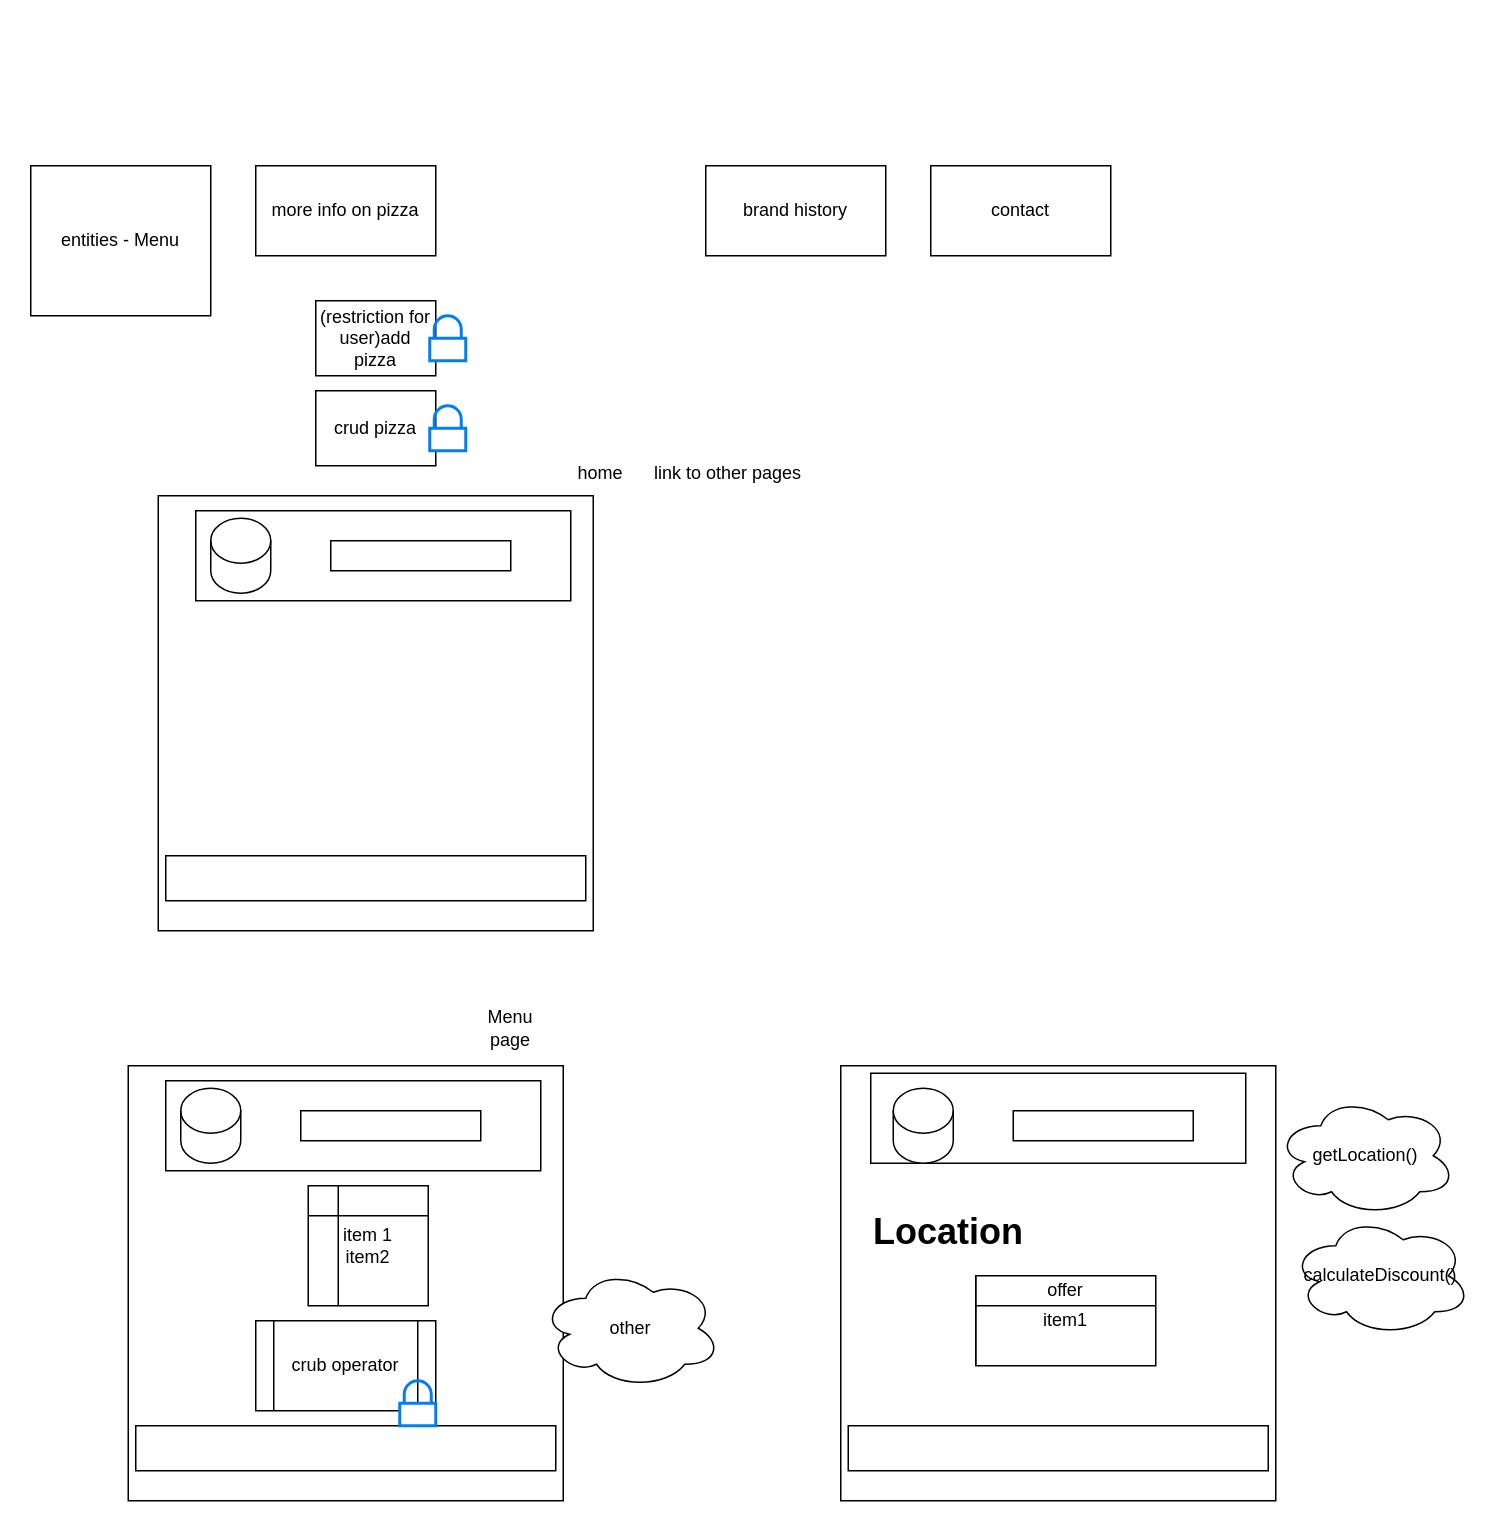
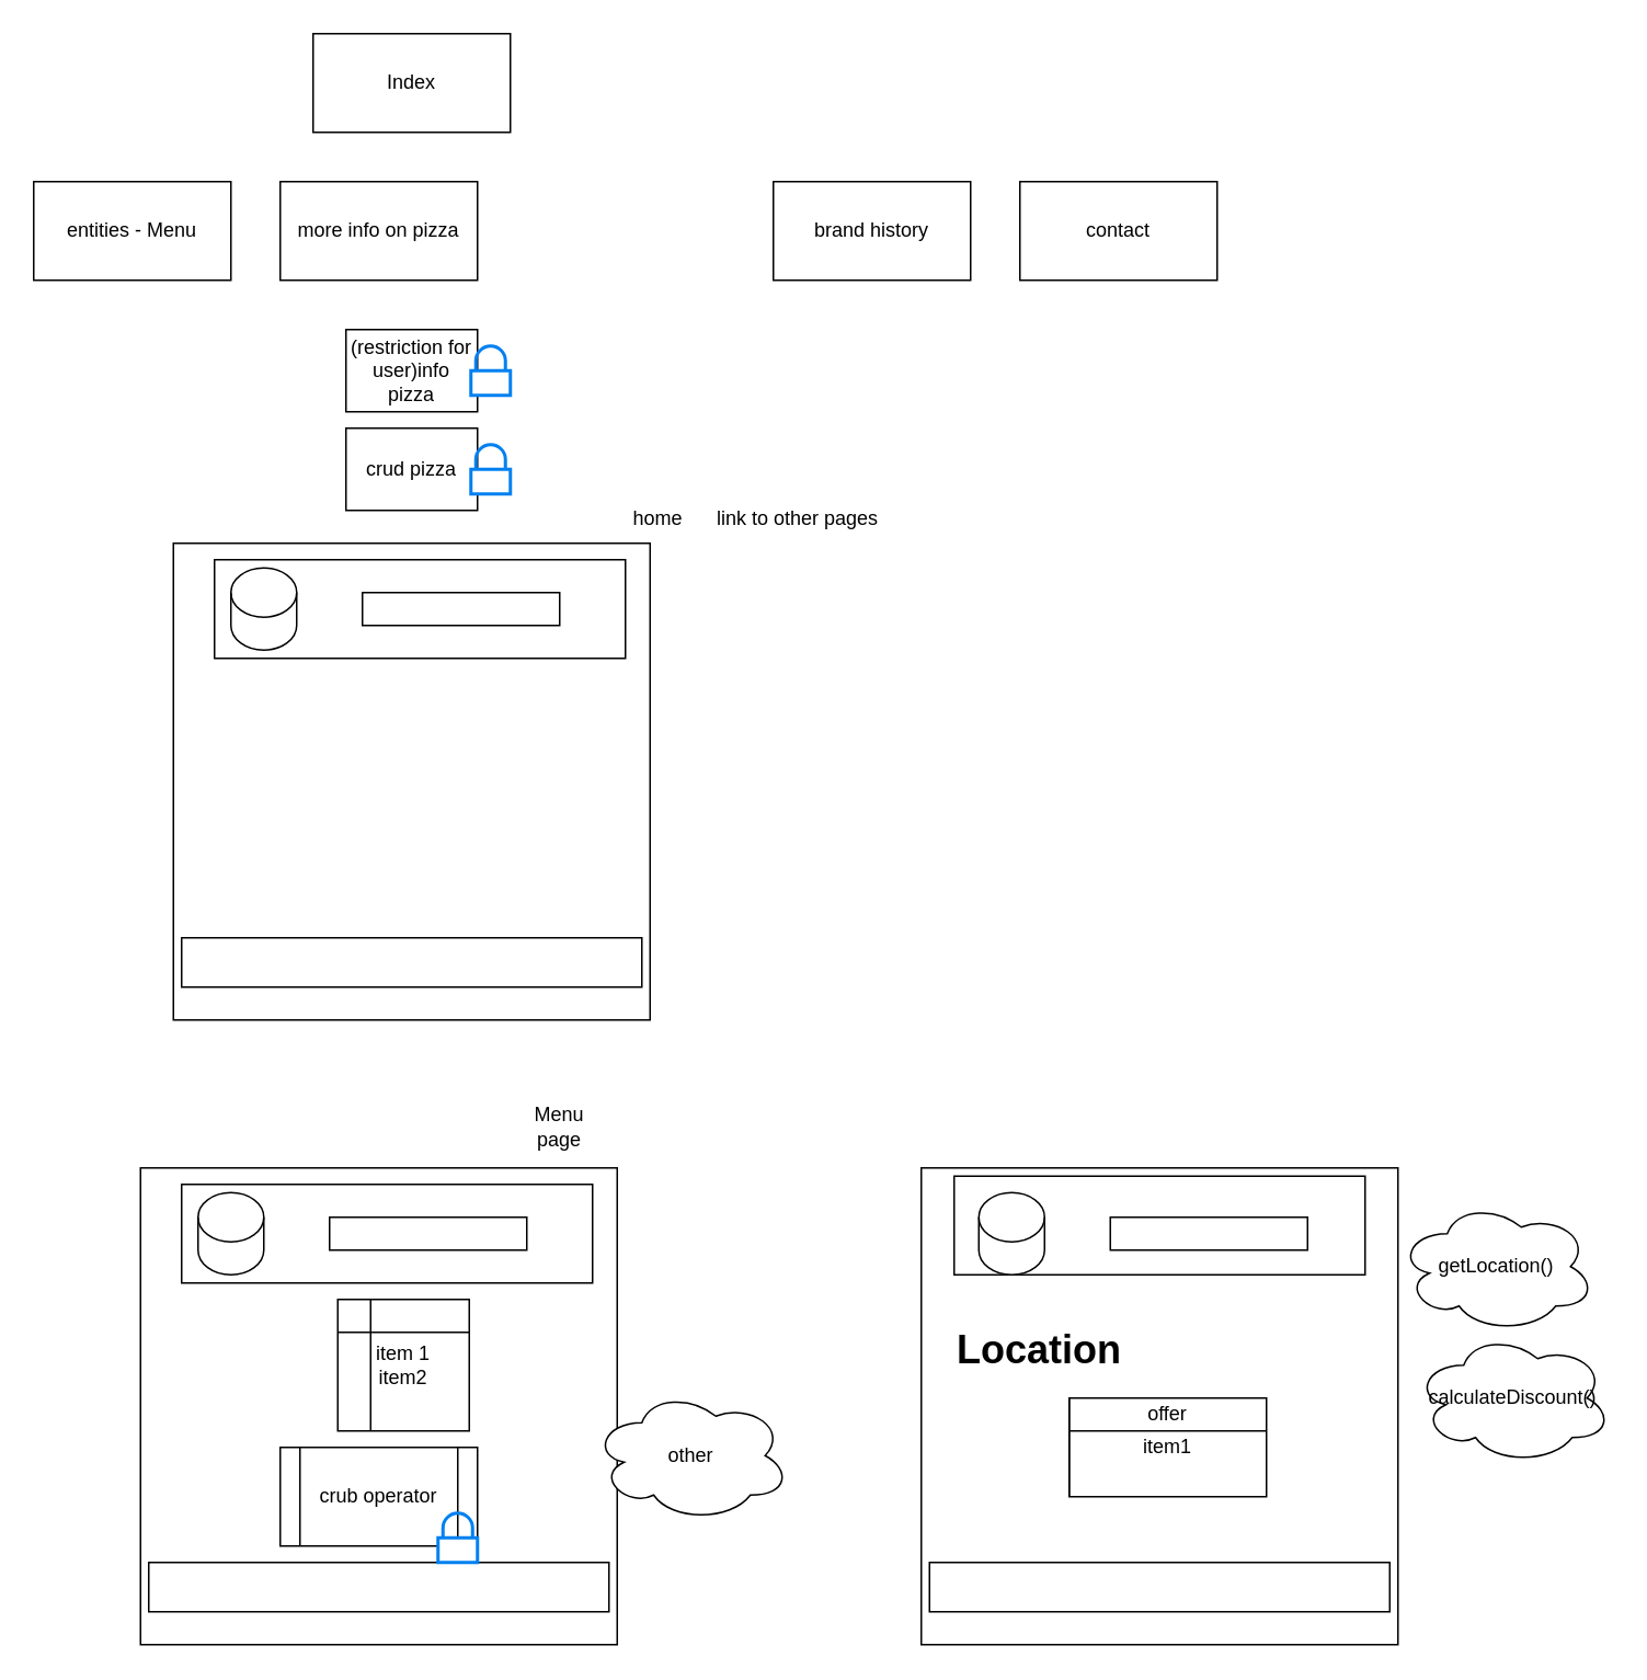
  <mxCell id="0" />
  <mxCell id="1" parent="0" />
- <mxCell id="3" value="entities - Menu" style="rounded=0;whiteSpace=wrap;html=1;" vertex="1" parent="1"><mxGeometry x="20" y="110" width="120" height="100" as="geometry" /></mxCell>
+ <mxCell id="2" value="Index" style="rounded=0;whiteSpace=wrap;html=1;" vertex="1" parent="1"><mxGeometry x="190" y="20" width="120" height="60" as="geometry" /></mxCell>
+ <mxCell id="3" value="entities - Menu" style="rounded=0;whiteSpace=wrap;html=1;" vertex="1" parent="1"><mxGeometry x="20" y="110" width="120" height="60" as="geometry" /></mxCell>
  <mxCell id="4" value="more info on pizza" style="rounded=0;whiteSpace=wrap;html=1;" vertex="1" parent="1"><mxGeometry x="170" y="110" width="120" height="60" as="geometry" /></mxCell>
  <mxCell id="5" value="brand history" style="rounded=0;whiteSpace=wrap;html=1;" vertex="1" parent="1"><mxGeometry x="470" y="110" width="120" height="60" as="geometry" /></mxCell>
  <mxCell id="6" value="contact" style="rounded=0;whiteSpace=wrap;html=1;" vertex="1" parent="1"><mxGeometry x="620" y="110" width="120" height="60" as="geometry" /></mxCell>
- <mxCell id="7" value="(restriction for user)add pizza" style="rounded=0;whiteSpace=wrap;html=1;" vertex="1" parent="1"><mxGeometry x="210" y="200" width="80" height="50" as="geometry" /></mxCell>
+ <mxCell id="7" value="(restriction for user)info pizza" style="rounded=0;whiteSpace=wrap;html=1;" vertex="1" parent="1"><mxGeometry x="210" y="200" width="80" height="50" as="geometry" /></mxCell>
  <mxCell id="8" value="crud pizza" style="rounded=0;whiteSpace=wrap;html=1;" vertex="1" parent="1"><mxGeometry x="210" y="260" width="80" height="50" as="geometry" /></mxCell>
  <mxCell id="9" value="" style="whiteSpace=wrap;html=1;aspect=fixed;" vertex="1" parent="1"><mxGeometry x="105" y="330" width="290" height="290" as="geometry" /></mxCell>
  <mxCell id="10" value="home" style="text;html=1;align=center;verticalAlign=middle;whiteSpace=wrap;rounded=0;" vertex="1" parent="1"><mxGeometry x="370" y="300" width="60" height="30" as="geometry" /></mxCell>
  <mxCell id="11" value="link to other pages" style="text;html=1;align=center;verticalAlign=middle;whiteSpace=wrap;rounded=0;" vertex="1" parent="1"><mxGeometry x="430" y="300" width="110" height="30" as="geometry" /></mxCell>
  <mxCell id="12" value="" style="rounded=0;whiteSpace=wrap;html=1;" vertex="1" parent="1"><mxGeometry x="130" y="340" width="250" height="60" as="geometry" /></mxCell>
  <mxCell id="13" value="" style="rounded=0;whiteSpace=wrap;html=1;" vertex="1" parent="1"><mxGeometry x="110" y="570" width="280" height="30" as="geometry" /></mxCell>
  <mxCell id="14" value="" style="shape=cylinder3;whiteSpace=wrap;html=1;boundedLbl=1;backgroundOutline=1;size=15;" vertex="1" parent="1"><mxGeometry x="140" y="345" width="40" height="50" as="geometry" /></mxCell>
  <mxCell id="15" value="" style="rounded=0;whiteSpace=wrap;html=1;" vertex="1" parent="1"><mxGeometry x="220" y="360" width="120" height="20" as="geometry" /></mxCell>
  <mxCell id="16" value="" style="whiteSpace=wrap;html=1;aspect=fixed;" vertex="1" parent="1"><mxGeometry x="560" y="710" width="290" height="290" as="geometry" /></mxCell>
  <mxCell id="17" value="" style="rounded=0;whiteSpace=wrap;html=1;" vertex="1" parent="1"><mxGeometry x="580" y="715" width="250" height="60" as="geometry" /></mxCell>
  <mxCell id="18" value="" style="rounded=0;whiteSpace=wrap;html=1;" vertex="1" parent="1"><mxGeometry x="565" y="950" width="280" height="30" as="geometry" /></mxCell>
  <mxCell id="19" value="" style="shape=cylinder3;whiteSpace=wrap;html=1;boundedLbl=1;backgroundOutline=1;size=15;" vertex="1" parent="1"><mxGeometry x="595" y="725" width="40" height="50" as="geometry" /></mxCell>
  <mxCell id="20" value="" style="rounded=0;whiteSpace=wrap;html=1;" vertex="1" parent="1"><mxGeometry x="675" y="740" width="120" height="20" as="geometry" /></mxCell>
  <mxCell id="21" value="" style="whiteSpace=wrap;html=1;aspect=fixed;" vertex="1" parent="1"><mxGeometry x="85" y="710" width="290" height="290" as="geometry" /></mxCell>
  <mxCell id="22" value="" style="rounded=0;whiteSpace=wrap;html=1;" vertex="1" parent="1"><mxGeometry x="110" y="720" width="250" height="60" as="geometry" /></mxCell>
  <mxCell id="23" value="" style="rounded=0;whiteSpace=wrap;html=1;" vertex="1" parent="1"><mxGeometry x="90" y="950" width="280" height="30" as="geometry" /></mxCell>
  <mxCell id="24" value="" style="shape=cylinder3;whiteSpace=wrap;html=1;boundedLbl=1;backgroundOutline=1;size=15;" vertex="1" parent="1"><mxGeometry x="120" y="725" width="40" height="50" as="geometry" /></mxCell>
  <mxCell id="25" value="" style="rounded=0;whiteSpace=wrap;html=1;" vertex="1" parent="1"><mxGeometry x="200" y="740" width="120" height="20" as="geometry" /></mxCell>
  <mxCell id="26" value="Menu page" style="text;html=1;align=center;verticalAlign=middle;whiteSpace=wrap;rounded=0;" vertex="1" parent="1"><mxGeometry x="310" y="670" width="60" height="30" as="geometry" /></mxCell>
  <mxCell id="27" value="crub operator" style="shape=process;whiteSpace=wrap;html=1;backgroundOutline=1;" vertex="1" parent="1"><mxGeometry x="170" y="880" width="120" height="60" as="geometry" /></mxCell>
  <mxCell id="28" value="" style="html=1;verticalLabelPosition=bottom;align=center;labelBackgroundColor=#ffffff;verticalAlign=top;strokeWidth=2;strokeColor=#0080F0;shadow=0;dashed=0;shape=mxgraph.ios7.icons.locked;" vertex="1" parent="1"><mxGeometry x="266" y="920" width="24" height="30" as="geometry" /></mxCell>
  <mxCell id="29" value="" style="html=1;verticalLabelPosition=bottom;align=center;labelBackgroundColor=#ffffff;verticalAlign=top;strokeWidth=2;strokeColor=#0080F0;shadow=0;dashed=0;shape=mxgraph.ios7.icons.locked;" vertex="1" parent="1"><mxGeometry x="286" y="210" width="24" height="30" as="geometry" /></mxCell>
  <mxCell id="30" value="" style="html=1;verticalLabelPosition=bottom;align=center;labelBackgroundColor=#ffffff;verticalAlign=top;strokeWidth=2;strokeColor=#0080F0;shadow=0;dashed=0;shape=mxgraph.ios7.icons.locked;" vertex="1" parent="1"><mxGeometry x="286" y="270" width="24" height="30" as="geometry" /></mxCell>
  <mxCell id="31" value="other" style="ellipse;shape=cloud;whiteSpace=wrap;html=1;" vertex="1" parent="1"><mxGeometry x="360" y="845" width="120" height="80" as="geometry" /></mxCell>
  <mxCell id="32" value="item 1&lt;div&gt;item2&lt;/div&gt;" style="shape=internalStorage;whiteSpace=wrap;html=1;backgroundOutline=1;" vertex="1" parent="1"><mxGeometry x="205" y="790" width="80" height="80" as="geometry" /></mxCell>
  <mxCell id="33" value="&lt;h1 style=&quot;margin-top: 0px;&quot;&gt;Location&lt;/h1&gt;" style="text;html=1;whiteSpace=wrap;overflow=hidden;rounded=0;" vertex="1" parent="1"><mxGeometry x="580" y="800" width="180" height="120" as="geometry" /></mxCell>
  <mxCell id="34" value="calculateDiscount()" style="ellipse;shape=cloud;whiteSpace=wrap;html=1;" vertex="1" parent="1"><mxGeometry x="860" y="810" width="120" height="80" as="geometry" /></mxCell>
  <mxCell id="35" value="item1" style="shape=internalStorage;whiteSpace=wrap;html=1;backgroundOutline=1;dx=0;dy=20;" vertex="1" parent="1"><mxGeometry x="650" y="850" width="120" height="60" as="geometry" /></mxCell>
  <mxCell id="36" value="offer" style="text;html=1;align=center;verticalAlign=middle;whiteSpace=wrap;rounded=0;" vertex="1" parent="1"><mxGeometry x="680" y="845" width="60" height="30" as="geometry" /></mxCell>
  <mxCell id="37" value="getLocation()" style="ellipse;shape=cloud;whiteSpace=wrap;html=1;" vertex="1" parent="1"><mxGeometry x="850" y="730" width="120" height="80" as="geometry" /></mxCell>
